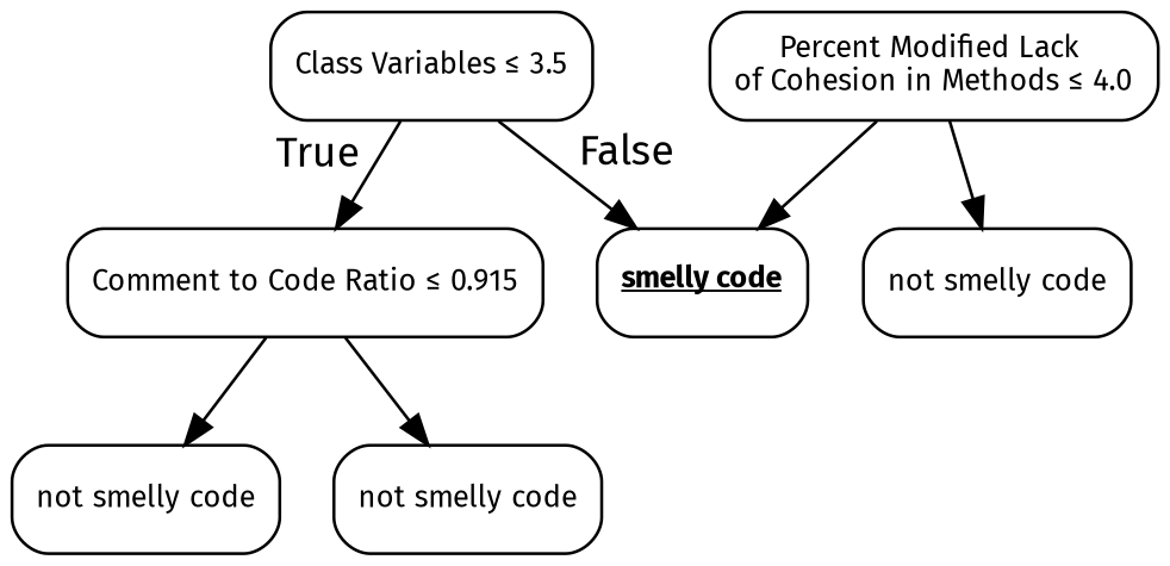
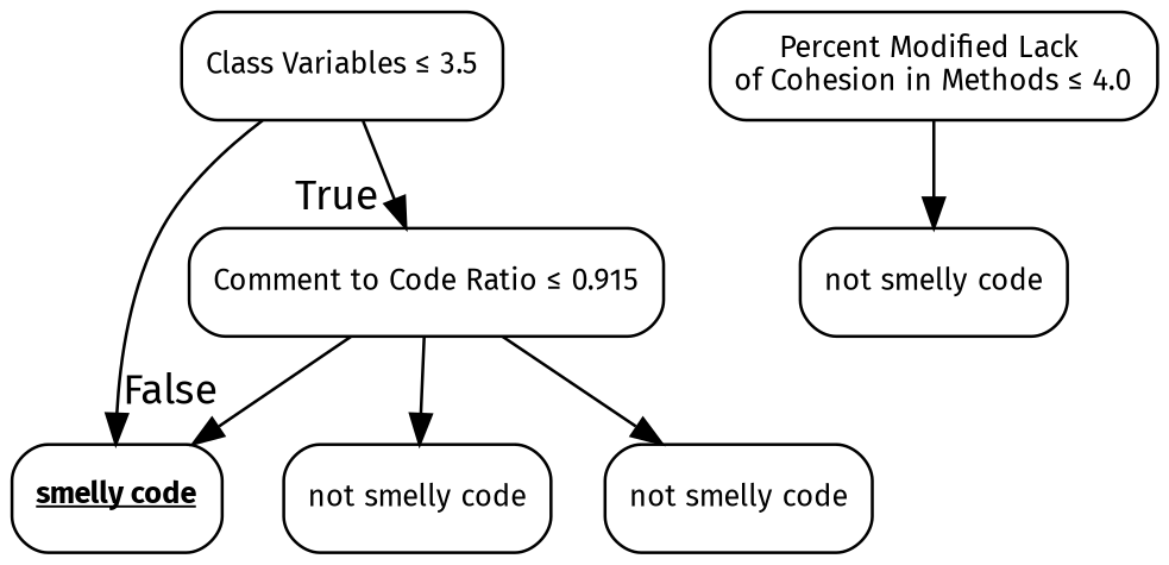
  digraph {
    fontname="Fira Sans"
    node [color=black fontname="Fira Sans" fontsize=10 shape=box style=rounded]
    edge [fontname="Fira Sans"]
    n1 [label=<Class Variables &le; 3.5> width=0.5]
    n2 [label=<Comment to Code Ratio &le; 0.915> width=0.5]
    n3 [label=<<u><b>smelly code</b></u>> width=0.5]
    n4 [label=<not smelly code> width=0.5]
    n5 [label=<not smelly code> width=0.5]
    n6 [label=<Percent Modified Lack <br/>of Cohesion in Methods &le; 4.0> width=0.5]
    n7 [label=<not smelly code> width=0.5]
    n1 -> n2 [headlabel=True labelangle=45 labeldistance=2.5]
    n1 -> n3 [headlabel=False labelangle=-45 labeldistance=2.5]
    n2 -> n4
    n2 -> n5
-   n6 -> n3
+   n2 -> n3
    n6 -> n7
  }
